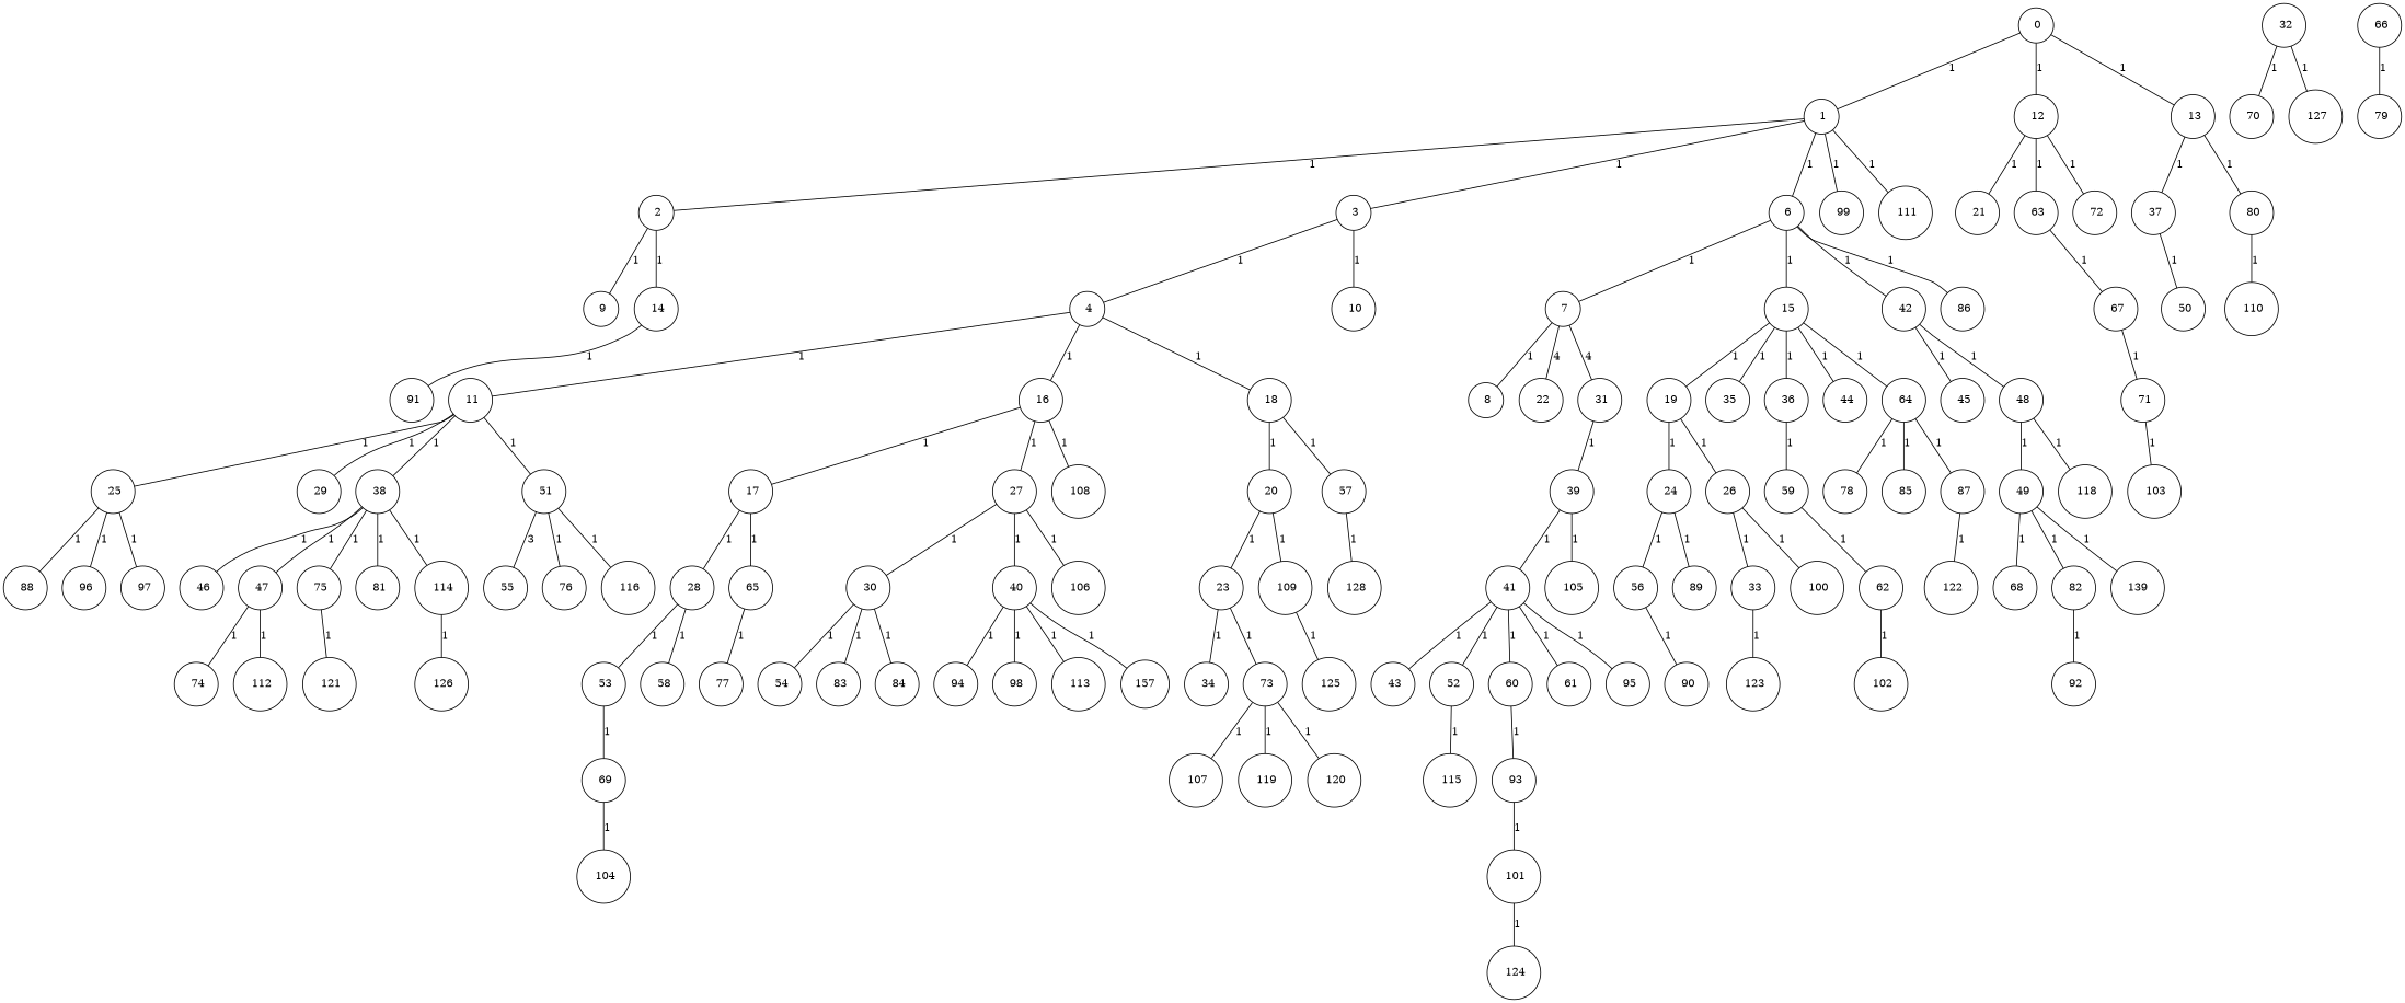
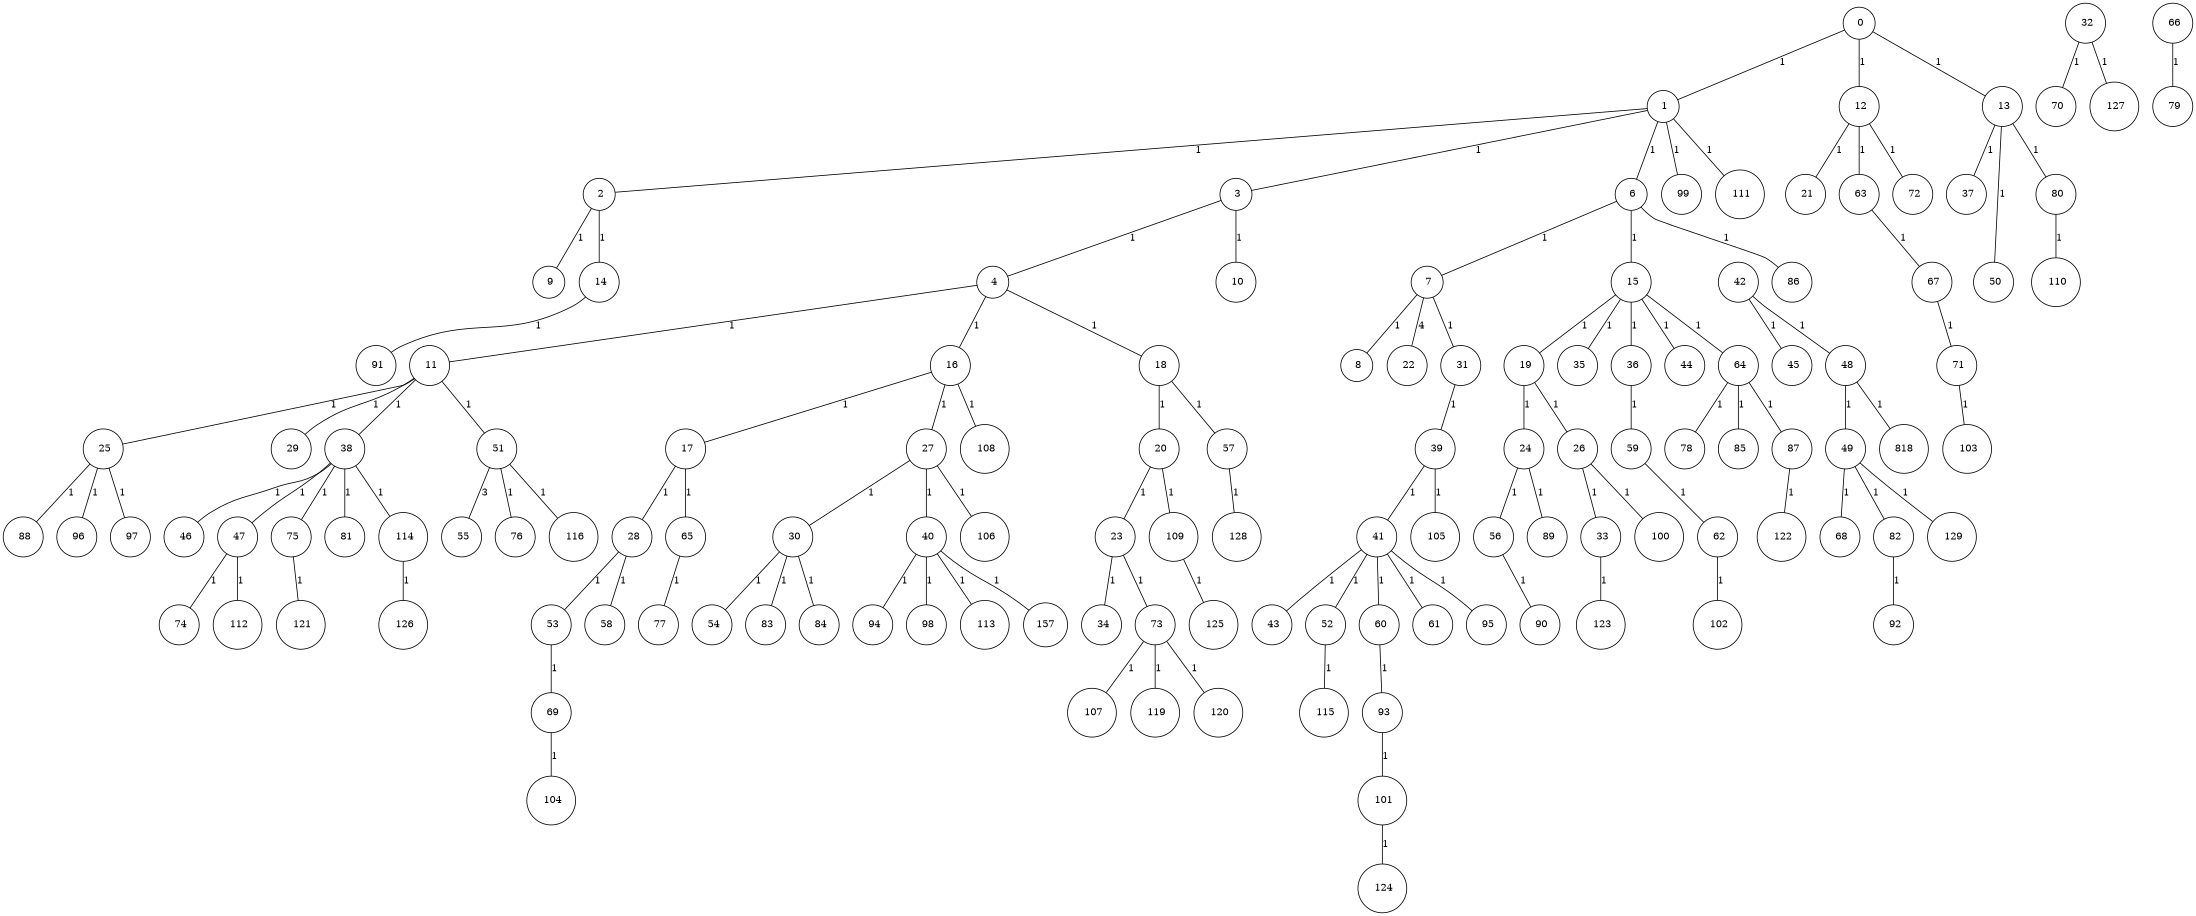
  graph {
    fixedsize="true;"
    node [color=black fontsize=12 hight=.12 shape=circle]
    edge [fontsize=12]
    n1 [label=" 0" width=.12]
    n2 [label=" 1" width=.12]
    n3 [label=" 12" width=.12]
    n4 [label=" 13" width=.12]
    n5 [label=" 2" width=.12]
    n6 [label=" 3" width=.12]
    n7 [label=" 6" width=.12]
    n8 [label=" 99" width=.12]
    n9 [label=" 111" width=.12]
    n10 [label=" 21" width=.12]
    n11 [label=" 63" width=.12]
    n12 [label=" 72" width=.12]
    n13 [label=" 37" width=.12]
    n14 [label=" 50" width=.12]
    n15 [label=" 80" width=.12]
    n16 [label=" 9" width=.12]
    n17 [label=" 14" width=.12]
    n18 [label=" 4" width=.12]
    n19 [label=" 10" width=.12]
    n20 [label=" 7" width=.12]
    n21 [label=" 15" width=.12]
    n22 [label=" 42" width=.12]
    n23 [label=" 86" width=.12]
    n24 [label=" 91" width=.12]
    n25 [label=" 11" width=.12]
    n26 [label=" 16" width=.12]
    n27 [label=" 18" width=.12]
    n28 [label=" 25" width=.12]
    n29 [label=" 29" width=.12]
    n30 [label=" 38" width=.12]
    n31 [label=" 51" width=.12]
    n32 [label=" 17" width=.12]
    n33 [label=" 27" width=.12]
    n34 [label=" 108" width=.12]
    n35 [label=" 20" width=.12]
    n36 [label=" 57" width=.12]
    n37 [label=" 8" width=.12]
    n38 [label=" 22" width=.12]
    n39 [label=" 31" width=.12]
    n40 [label=" 19" width=.12]
    n41 [label=" 35" width=.12]
    n42 [label=" 36" width=.12]
    n43 [label=" 44" width=.12]
    n44 [label=" 64" width=.12]
    n45 [label=" 45" width=.12]
    n46 [label=" 48" width=.12]
    n47 [label=" 39" width=.12]
    n48 [label=" 88" width=.12]
    n49 [label=" 96" width=.12]
    n50 [label=" 97" width=.12]
    n51 [label=" 46" width=.12]
    n52 [label=" 47" width=.12]
    n53 [label=" 75" width=.12]
    n54 [label=" 81" width=.12]
    n55 [label=" 114" width=.12]
    n56 [label=" 55" width=.12]
    n57 [label=" 76" width=.12]
    n58 [label=" 116" width=.12]
    n59 [label=" 67" width=.12]
    n60 [label=" 110" width=.12]
    n61 [label=" 24" width=.12]
    n62 [label=" 26" width=.12]
    n63 [label=" 59" width=.12]
    n64 [label=" 78" width=.12]
    n65 [label=" 85" width=.12]
    n66 [label=" 87" width=.12]
    n67 [label=" 28" width=.12]
    n68 [label=" 65" width=.12]
    n69 [label=" 30" width=.12]
    n70 [label=" 40" width=.12]
    n71 [label=" 106" width=.12]
    n72 [label=" 53" width=.12]
    n73 [label=" 58" width=.12]
    n74 [label=" 77" width=.12]
    n75 [label=" 23" width=.12]
    n76 [label=" 109" width=.12]
    n77 [label=" 128" width=.12]
    n78 [label=" 56" width=.12]
    n79 [label=" 89" width=.12]
    n80 [label=" 33" width=.12]
    n81 [label=" 100" width=.12]
    n82 [label=" 34" width=.12]
    n83 [label=" 73" width=.12]
    n84 [label=" 32" width=.12]
    n85 [label=" 70" width=.12]
    n86 [label=" 127" width=.12]
    n87 [label=" 125" width=.12]
    n88 [label=" 107" width=.12]
    n89 [label=" 119" width=.12]
    n90 [label=" 120" width=.12]
    n91 [label=" 90" width=.12]
    n92 [label=" 123" width=.12]
    n93 [label=" 54" width=.12]
    n94 [label=" 83" width=.12]
    n95 [label=" 84" width=.12]
    n96 [label=" 94" width=.12]
    n97 [label=" 98" width=.12]
    n98 [label=" 113" width=.12]
    n99 [label=157 width=.12]
    n100 [label=" 69" width=.12]
    n101 [label=" 66" width=.12]
    n102 [label=" 79" width=.12]
    n103 [label=" 41" width=.12]
    n104 [label=" 105" width=.12]
    n105 [label=" 62" width=.12]
    n106 [label=" 74" width=.12]
    n107 [label=" 112" width=.12]
    n108 [label=" 121" width=.12]
    n109 [label=" 126" width=.12]
    n110 [label=" 43" width=.12]
    n111 [label=" 52" width=.12]
    n112 [label=" 60" width=.12]
    n113 [label=" 61" width=.12]
    n114 [label=" 95" width=.12]
    n115 [label=" 115" width=.12]
    n116 [label=" 93" width=.12]
    n117 [label=" 49" width=.12]
-   n118 [label=" 118" width=.12]
+   n118 [label=818 width=.12]
    n119 [label=" 68" width=.12]
    n120 [label=" 82" width=.12]
-   n121 [label=139 width=.12]
+   n121 [label=" 129" width=.12]
    n122 [label=" 92" width=.12]
    n123 [label=" 104" width=.12]
    n124 [label=" 102" width=.12]
    n125 [label=" 101" width=.12]
    n126 [label=" 71" width=.12]
    n127 [label=" 122" width=.12]
    n128 [label=" 103" width=.12]
    n129 [label=" 124" width=.12]
    n1 -- n2 [label=1]
    n1 -- n3 [label=1]
    n1 -- n4 [label=1]
    n2 -- n5 [label=1]
    n2 -- n6 [label=1]
    n2 -- n7 [label=1]
    n2 -- n8 [label=1]
    n2 -- n9 [label=1]
    n3 -- n10 [label=1]
    n3 -- n11 [label=1]
    n3 -- n12 [label=1]
    n4 -- n13 [label=1]
-   n13 -- n14 [label=1]
+   n4 -- n14 [label=1]
    n4 -- n15 [label=1]
    n5 -- n16 [label=1]
    n5 -- n17 [label=1]
    n6 -- n18 [label=1]
    n6 -- n19 [label=1]
    n7 -- n20 [label=1]
    n7 -- n21 [label=1]
-   n7 -- n22 [label=1]
    n7 -- n23 [label=1]
    n11 -- n59 [label=1]
    n15 -- n60 [label=1]
    n17 -- n24 [label=1]
    n18 -- n25 [label=1]
    n18 -- n26 [label=1]
    n18 -- n27 [label=1]
    n20 -- n37 [label=1]
    n20 -- n38 [label=4]
-   n20 -- n39 [label=4]
+   n20 -- n39 [label=1]
    n21 -- n40 [label=1]
    n21 -- n41 [label=1]
    n21 -- n42 [label=1]
    n21 -- n43 [label=1]
    n21 -- n44 [label=1]
    n22 -- n45 [label=1]
    n22 -- n46 [label=1]
    n25 -- n28 [label=1]
    n25 -- n29 [label=1]
    n25 -- n30 [label=1]
    n25 -- n31 [label=1]
    n26 -- n32 [label=1]
    n26 -- n33 [label=1]
    n26 -- n34 [label=1]
    n27 -- n35 [label=1]
    n27 -- n36 [label=1]
    n28 -- n48 [label=1]
    n28 -- n49 [label=1]
    n28 -- n50 [label=1]
    n30 -- n51 [label=1]
    n30 -- n52 [label=1]
    n30 -- n53 [label=1]
    n30 -- n54 [label=1]
    n30 -- n55 [label=1]
    n31 -- n56 [label=3]
    n31 -- n57 [label=1]
    n31 -- n58 [label=1]
    n32 -- n67 [label=1]
    n32 -- n68 [label=1]
    n33 -- n69 [label=1]
    n33 -- n70 [label=1]
    n33 -- n71 [label=1]
    n35 -- n75 [label=1]
    n35 -- n76 [label=1]
    n36 -- n77 [label=1]
    n39 -- n47 [label=1]
    n40 -- n61 [label=1]
    n40 -- n62 [label=1]
    n42 -- n63 [label=1]
    n44 -- n64 [label=1]
    n44 -- n65 [label=1]
    n44 -- n66 [label=1]
    n46 -- n117 [label=1]
    n46 -- n118 [label=1]
    n47 -- n103 [label=1]
    n47 -- n104 [label=1]
    n52 -- n106 [label=1]
    n52 -- n107 [label=1]
    n53 -- n108 [label=1]
    n55 -- n109 [label=1]
    n59 -- n126 [label=1]
    n61 -- n78 [label=1]
    n61 -- n79 [label=1]
    n62 -- n80 [label=1]
    n62 -- n81 [label=1]
    n63 -- n105 [label=1]
    n66 -- n127 [label=1]
    n67 -- n72 [label=1]
    n67 -- n73 [label=1]
    n68 -- n74 [label=1]
    n69 -- n93 [label=1]
    n69 -- n94 [label=1]
    n69 -- n95 [label=1]
    n70 -- n96 [label=1]
    n70 -- n97 [label=1]
    n70 -- n98 [label=1]
    n70 -- n99 [label=1]
    n72 -- n100 [label=1]
    n75 -- n82 [label=1]
    n75 -- n83 [label=1]
    n76 -- n87 [label=1]
    n78 -- n91 [label=1]
    n80 -- n92 [label=1]
    n83 -- n88 [label=1]
    n83 -- n89 [label=1]
    n83 -- n90 [label=1]
    n84 -- n85 [label=1]
    n84 -- n86 [label=1]
    n100 -- n123 [label=1]
    n101 -- n102 [label=1]
    n103 -- n110 [label=1]
    n103 -- n111 [label=1]
    n103 -- n112 [label=1]
    n103 -- n113 [label=1]
    n103 -- n114 [label=1]
    n105 -- n124 [label=1]
    n111 -- n115 [label=1]
    n112 -- n116 [label=1]
    n116 -- n125 [label=1]
    n117 -- n119 [label=1]
    n117 -- n120 [label=1]
    n117 -- n121 [label=1]
    n120 -- n122 [label=1]
    n125 -- n129 [label=1]
    n126 -- n128 [label=1]
  }
